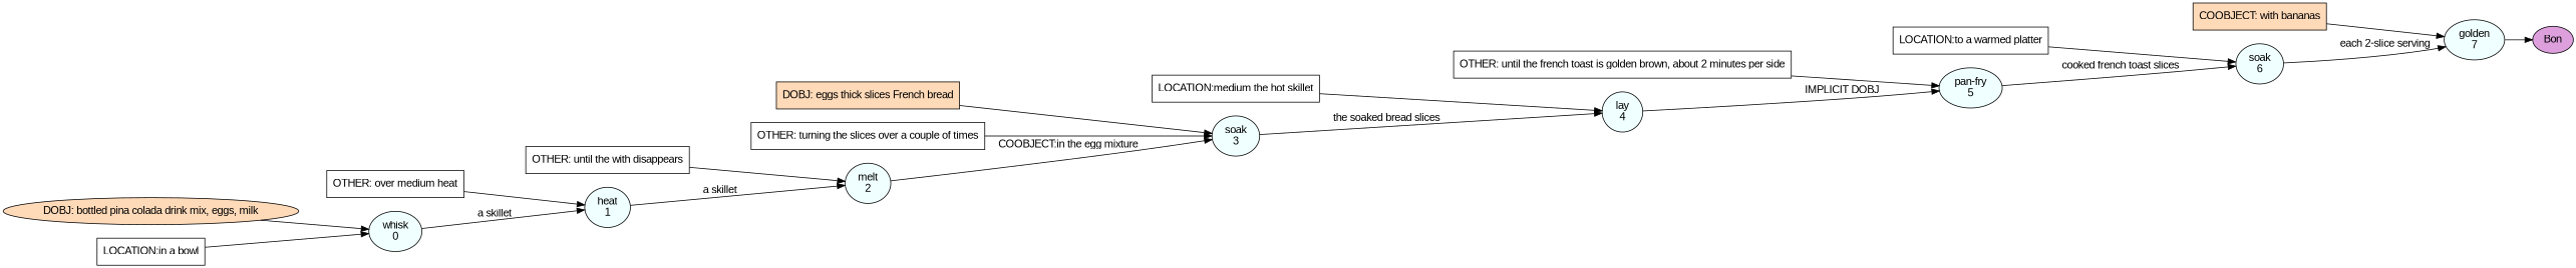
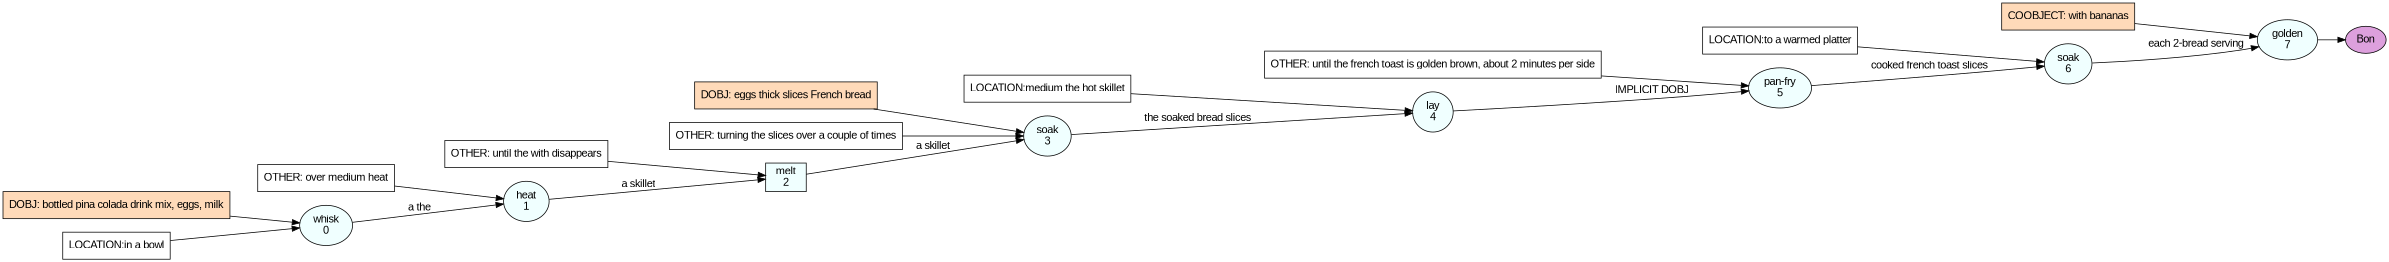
  digraph {
    fontname="Liberation Sans"
    rankdir=LR
    node [fillcolor=azure fontname="Liberation Sans" shape=box style=filled]
    edge [fontname="Liberation Sans"]
    n1 [label="whisk\n0" shape=oval]
    n2 [label="heat\n1" shape=oval]
-   n3 [label="melt\n2" shape=oval]
+   n3 [label="melt\n2"]
    n4 [label="soak\n3" shape=oval]
    n5 [label="lay\n4" shape=oval]
    n6 [label="pan-fry\n5" shape=oval]
    n7 [label="soak\n6" shape=oval]
    n8 [label="golden\n7" shape=oval]
    n9 [fillcolor=plum label=Bon shape=oval]
-   n10 [fillcolor=peachpuff label="DOBJ: bottled pina colada drink mix, eggs, milk" shape=ellipse]
+   n10 [fillcolor=peachpuff label="DOBJ: bottled pina colada drink mix, eggs, milk"]
    n11 [fillcolor=white label="LOCATION:in a bowl"]
    n12 [fillcolor=white label="OTHER: over medium heat"]
    n13 [fillcolor=white label="OTHER: until the with disappears"]
    n14 [fillcolor=peachpuff label="DOBJ: eggs thick slices French bread"]
    n15 [fillcolor=white label="OTHER: turning the slices over a couple of times"]
    n16 [fillcolor=white label="LOCATION:medium the hot skillet"]
    n17 [fillcolor=white label="OTHER: until the french toast is golden brown, about 2 minutes per side"]
    n18 [fillcolor=white label="LOCATION:to a warmed platter"]
    n19 [fillcolor=peachpuff label="COOBJECT: with bananas"]
-   n1 -> n2 [label="a skillet"]
+   n1 -> n2 [label="a the"]
    n2 -> n3 [label="a skillet"]
-   n3 -> n4 [label="COOBJECT:in the egg mixture"]
+   n3 -> n4 [label="a skillet"]
    n4 -> n5 [label="the soaked bread slices"]
    n5 -> n6 [label="IMPLICIT DOBJ"]
    n6 -> n7 [label="cooked french toast slices"]
-   n7 -> n8 [label="each 2-slice serving"]
+   n7 -> n8 [label="each 2-bread serving"]
    n8 -> n9
    n10 -> n1
    n11 -> n1
    n12 -> n2
    n13 -> n3
    n14 -> n4
    n15 -> n4
    n16 -> n5
    n17 -> n6
    n18 -> n7
    n19 -> n8
  }
